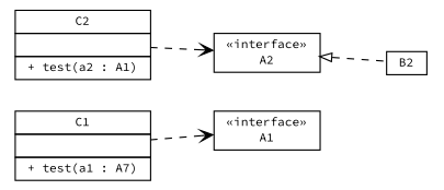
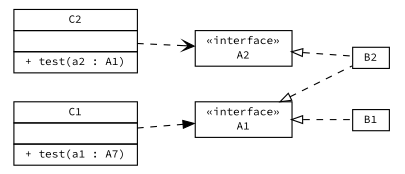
  digraph {
    fontname="Source Code Pro"
    nodesep=0.25
    rankdir=LR
    ranksep=0.5
    node [fontcolor=black fontname="Source Code Pro" fontsize=10.0 shape=plaintext]
    edge [arrowtail=empty dir=back fontname="Source Code Pro" fontsize=10 headport=p labelfontname=Helvetica labelfontsize=10 style=dashed tailport=p]
    n1 [label=<<table title="A1" border="0" cellborder="1" cellspacing="0" cellpadding="2" port="p"> 		<tr><td><table border="0" cellspacing="0" cellpadding="1"> <tr><td align="center" balign="center"> &#171;interface&#187; </td></tr> <tr><td align="center" balign="center"> A1 </td></tr> 		</table></td></tr> 		</table>>]
+   n2 [label=<<table title="B1" border="0" cellborder="1" cellspacing="0" cellpadding="2" port="p"> 		<tr><td><table border="0" cellspacing="0" cellpadding="1"> <tr><td align="center" balign="center"> B1 </td></tr> 		</table></td></tr> 		</table>>]
    n3 [label=<<table title="B2" border="0" cellborder="1" cellspacing="0" cellpadding="2" port="p"> 		<tr><td><table border="0" cellspacing="0" cellpadding="1"> <tr><td align="center" balign="center"> B2 </td></tr> 		</table></td></tr> 		</table>>]
    n4 [label=<<table title="A2" border="0" cellborder="1" cellspacing="0" cellpadding="2" port="p"> 		<tr><td><table border="0" cellspacing="0" cellpadding="1"> <tr><td align="center" balign="center"> &#171;interface&#187; </td></tr> <tr><td align="center" balign="center"> A2 </td></tr> 		</table></td></tr> 		</table>>]
    n5 [label=<<table title="C1" border="0" cellborder="1" cellspacing="0" cellpadding="2" port="p"> 		<tr><td><table border="0" cellspacing="0" cellpadding="1"> <tr><td align="center" balign="center"> C1 </td></tr> 		</table></td></tr> 		<tr><td><table border="0" cellspacing="0" cellpadding="1"> <tr><td align="left" balign="left">  </td></tr> 		</table></td></tr> 		<tr><td><table border="0" cellspacing="0" cellpadding="1"> <tr><td align="left" balign="left"> + test(a1 : A7) </td></tr> 		</table></td></tr> 		</table>>]
    n6 [label=<<table title="C2" border="0" cellborder="1" cellspacing="0" cellpadding="2" port="p"> 		<tr><td><table border="0" cellspacing="0" cellpadding="1"> <tr><td align="center" balign="center"> C2 </td></tr> 		</table></td></tr> 		<tr><td><table border="0" cellspacing="0" cellpadding="1"> <tr><td align="left" balign="left">  </td></tr> 		</table></td></tr> 		<tr><td><table border="0" cellspacing="0" cellpadding="1"> <tr><td align="left" balign="left"> + test(a2 : A1) </td></tr> 		</table></td></tr> 		</table>>]
+   n1 -> n2
+   n1 -> n3
    n4 -> n3
-   n5 -> n1 [arrowhead=open color=black fontcolor=black fontsize=10.0 arrowtail="" dir=""]
+   n5 -> n1 [arrowhead=normal color=black fontcolor=black fontsize=10.0 arrowtail="" dir=""]
    n6 -> n4 [arrowhead=open color=black fontcolor=black fontsize=10.0 arrowtail="" dir=""]
  }
